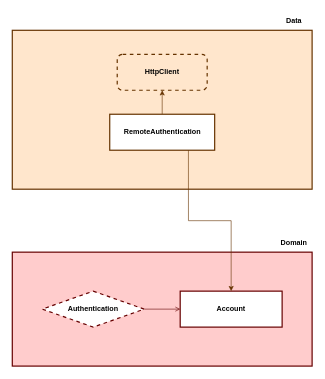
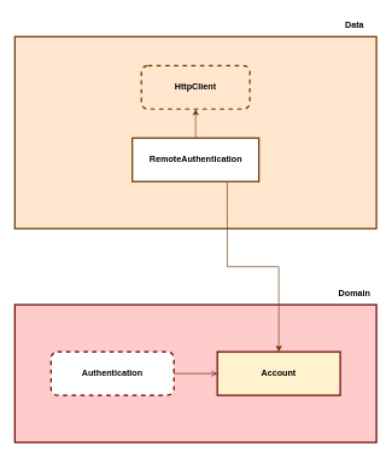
  <mxCell id="0" />
  <mxCell id="1" parent="0" />
  <mxCell id="2" value="" style="rounded=0;whiteSpace=wrap;html=1;strokeWidth=2;fillColor=#FFE6CC;strokeColor=#663300;" vertex="1" parent="1"><mxGeometry x="20" y="50" width="500" height="265" as="geometry" /></mxCell>
  <mxCell id="3" style="edgeStyle=orthogonalEdgeStyle;rounded=0;orthogonalLoop=1;jettySize=auto;html=1;exitX=0.5;exitY=0;exitDx=0;exitDy=0;entryX=0.5;entryY=1;entryDx=0;entryDy=0;strokeColor=#663300;" edge="1" parent="1" source="4" target="12"><mxGeometry relative="1" as="geometry" /></mxCell>
  <mxCell id="4" value="RemoteAuthentication" style="rounded=0;whiteSpace=wrap;html=1;fontStyle=1;strokeWidth=2;strokeColor=#663300;" vertex="1" parent="1"><mxGeometry x="182.5" y="190" width="175" height="60" as="geometry" /></mxCell>
  <mxCell id="5" value="Data" style="text;html=1;strokeColor=none;fillColor=none;align=center;verticalAlign=middle;whiteSpace=wrap;rounded=0;strokeWidth=2;fontStyle=1" vertex="1" parent="1"><mxGeometry x="460" y="20" width="60" height="30" as="geometry" /></mxCell>
  <mxCell id="6" value="" style="rounded=0;whiteSpace=wrap;html=1;strokeWidth=2;fillColor=#FFCCCC;strokeColor=#660000;" vertex="1" parent="1"><mxGeometry x="20" y="420" width="500" height="190" as="geometry" /></mxCell>
  <mxCell id="7" style="edgeStyle=orthogonalEdgeStyle;rounded=0;orthogonalLoop=1;jettySize=auto;html=1;exitX=1;exitY=0.5;exitDx=0;exitDy=0;entryX=0;entryY=0.5;entryDx=0;entryDy=0;strokeColor=#660000;endArrow=open;" edge="1" parent="1" source="8" target="10"><mxGeometry relative="1" as="geometry" /></mxCell>
- <mxCell id="8" value="Authentication" style="rhombus;whiteSpace=wrap;html=1;fontStyle=1;dashed=1;strokeWidth=2;strokeColor=#660000;" vertex="1" parent="1"><mxGeometry x="70" y="485" width="170" height="60" as="geometry" /></mxCell>
+ <mxCell id="8" value="Authentication" style="rounded=1;whiteSpace=wrap;html=1;fontStyle=1;dashed=1;strokeWidth=2;strokeColor=#660000;" vertex="1" parent="1"><mxGeometry x="70" y="485" width="170" height="60" as="geometry" /></mxCell>
  <mxCell id="9" value="Domain" style="text;html=1;strokeColor=none;fillColor=none;align=center;verticalAlign=middle;whiteSpace=wrap;rounded=0;strokeWidth=2;fontStyle=1" vertex="1" parent="1"><mxGeometry x="460" y="390" width="60" height="30" as="geometry" /></mxCell>
- <mxCell id="10" value="Account" style="rounded=0;whiteSpace=wrap;html=1;fontStyle=1;strokeWidth=2;strokeColor=#660000;" vertex="1" parent="1"><mxGeometry x="300" y="485" width="170" height="60" as="geometry" /></mxCell>
+ <mxCell id="10" value="Account" style="rounded=0;whiteSpace=wrap;html=1;fontStyle=1;strokeWidth=2;strokeColor=#660000;fillColor=#fff2cc;" vertex="1" parent="1"><mxGeometry x="300" y="485" width="170" height="60" as="geometry" /></mxCell>
  <mxCell id="11" style="edgeStyle=orthogonalEdgeStyle;rounded=0;orthogonalLoop=1;jettySize=auto;html=1;exitX=0.75;exitY=1;exitDx=0;exitDy=0;entryX=0.5;entryY=0;entryDx=0;entryDy=0;strokeColor=#663300;" edge="1" parent="1" source="4" target="10"><mxGeometry relative="1" as="geometry" /></mxCell>
  <mxCell id="12" value="HttpClient" style="rounded=1;whiteSpace=wrap;html=1;fontStyle=1;dashed=1;strokeWidth=2;strokeColor=#663300;fillColor=#ffe6cc;" vertex="1" parent="1"><mxGeometry x="195" y="90" width="150" height="60" as="geometry" /></mxCell>
